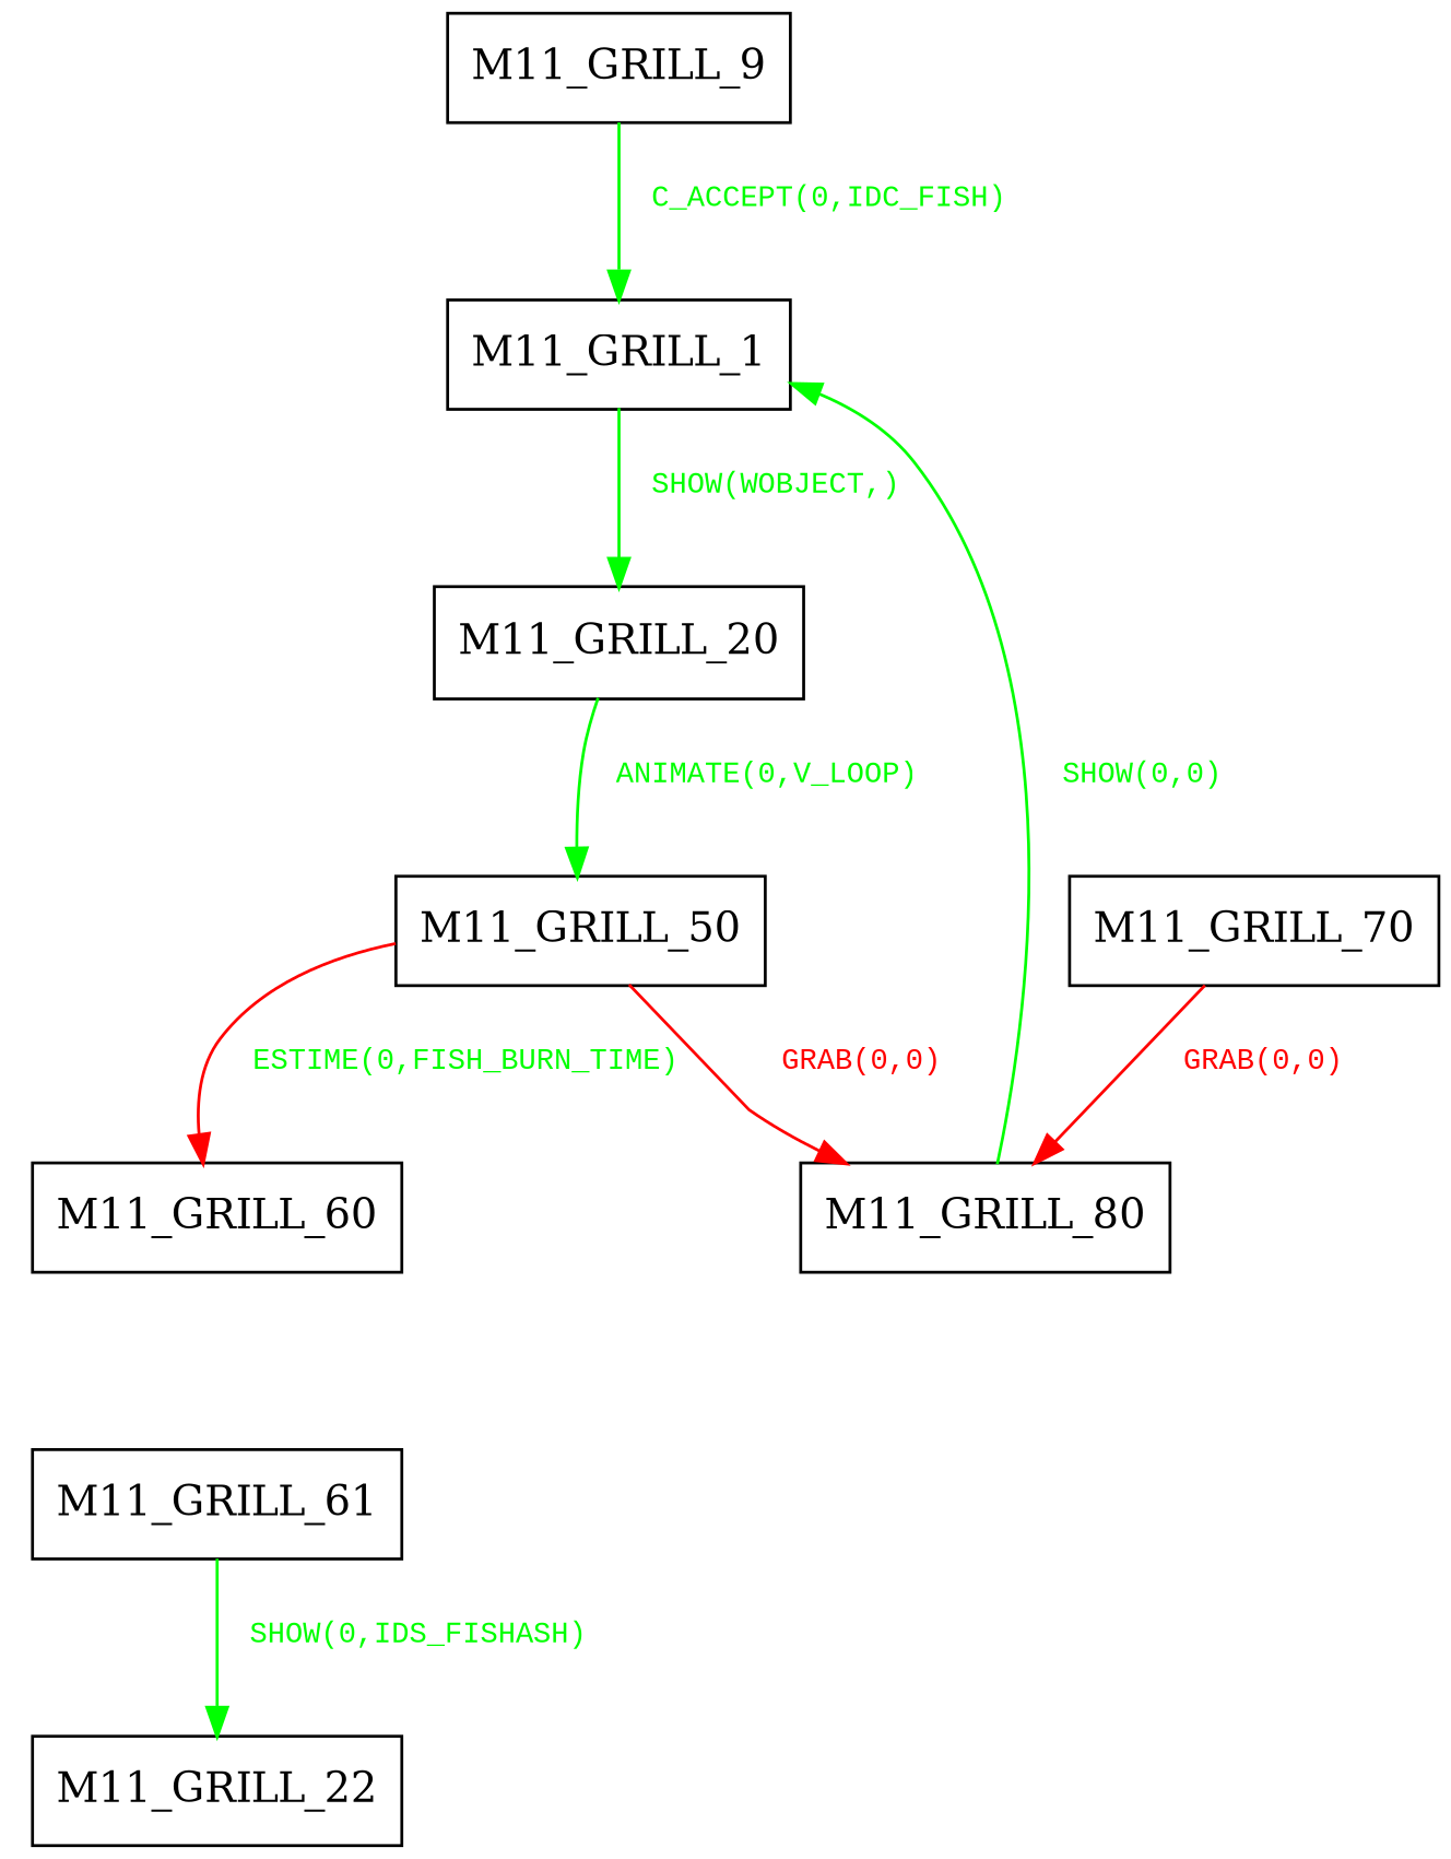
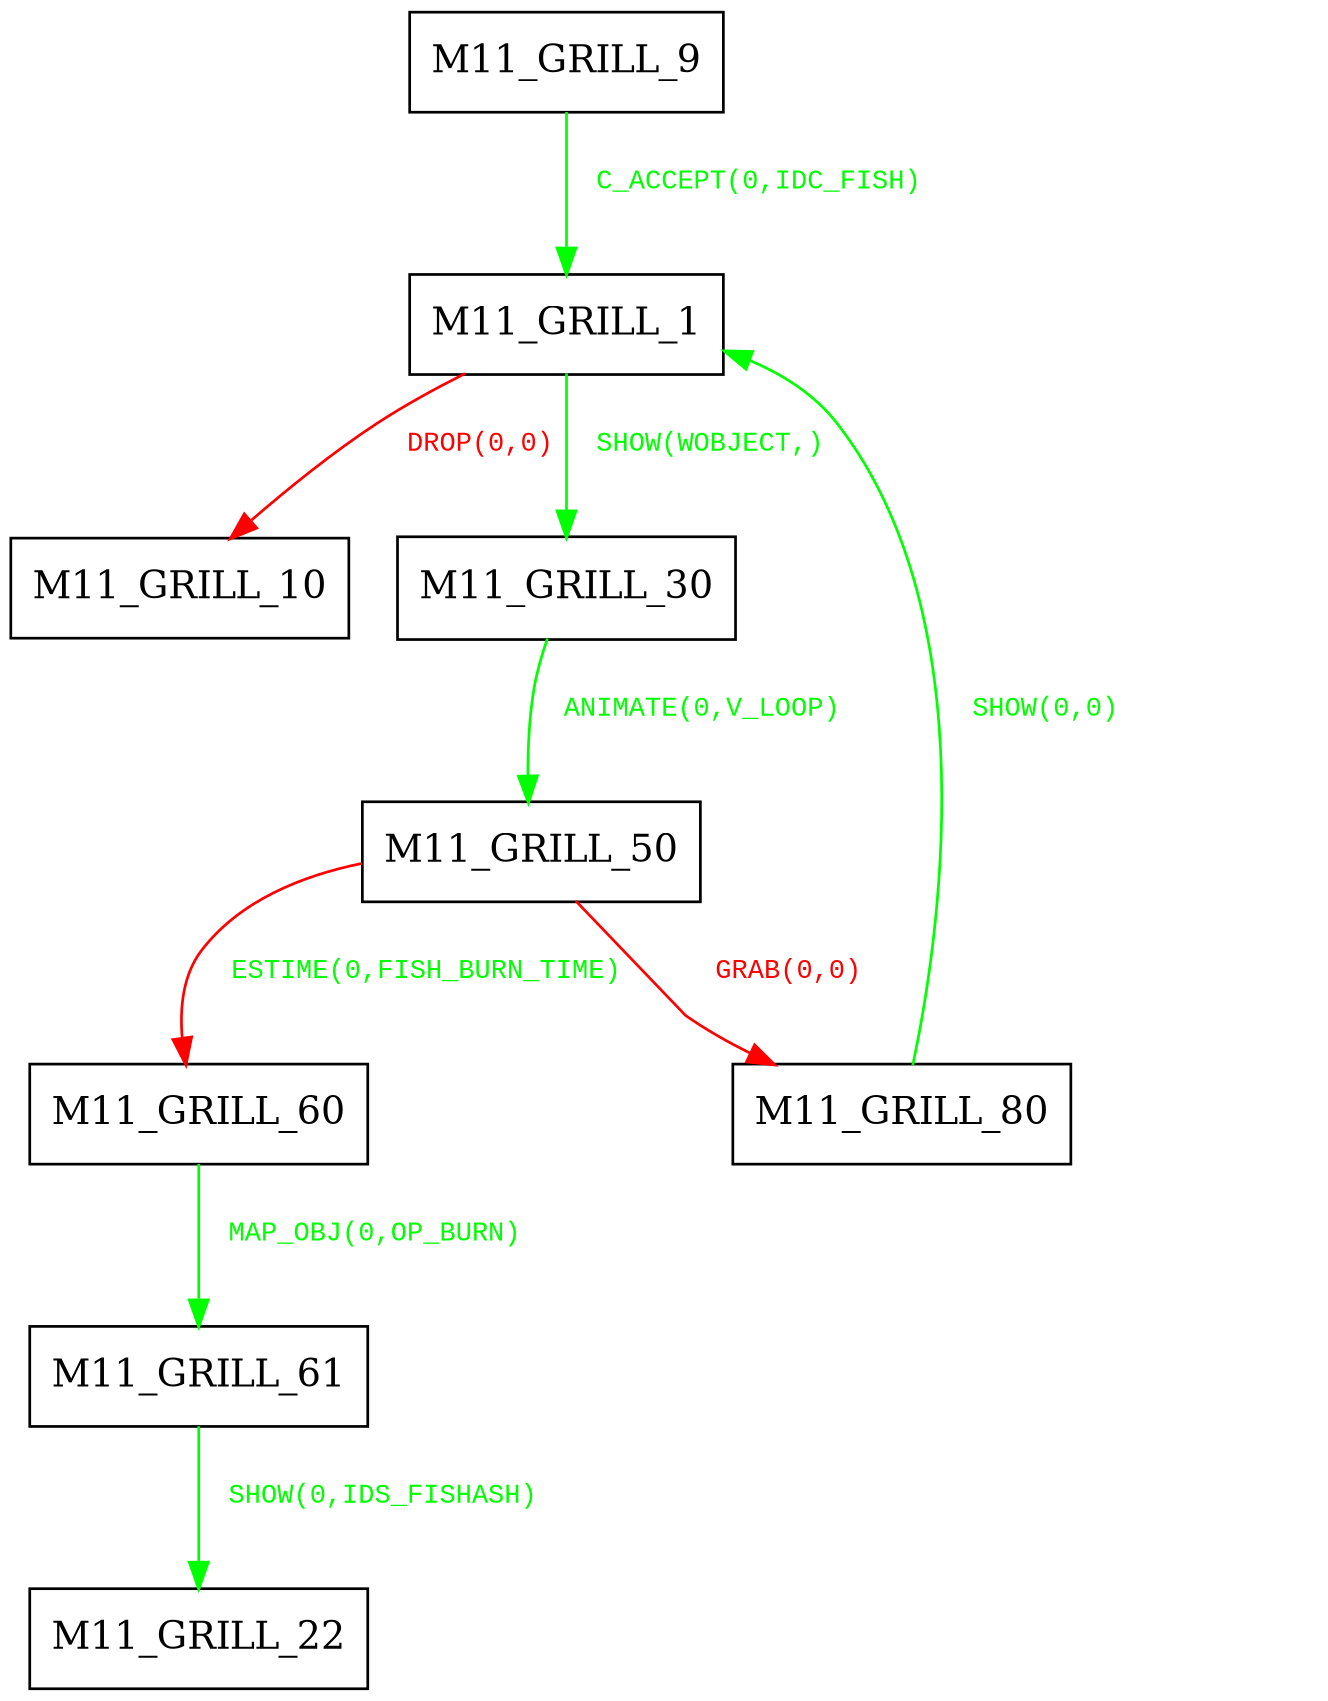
  digraph {
    node [shape=record]
    edge [color=green fontcolor=green]
    n1 [label=M11_GRILL_9]
    M11_GRILL_1
-   M11_GRILL_20
+   M11_GRILL_10
+   M11_GRILL_20 [label=M11_GRILL_30]
    M11_GRILL_50
    M11_GRILL_60
    M11_GRILL_80
    M11_GRILL_61
    n9 [label=M11_GRILL_22]
-   M11_GRILL_70
    n1 -> M11_GRILL_1 [label=< <font face="Courier New" point-size="10"> C_ACCEPT(0,IDC_FISH)<br/> </font>>]
+   M11_GRILL_1 -> M11_GRILL_10 [color=red fontcolor=red label=< <font face="Courier New" point-size="10"> DROP(0,0)<br/> </font>>]
    M11_GRILL_1 -> M11_GRILL_20 [label=< <font face="Courier New" point-size="10"> SHOW(WOBJECT,)<br/> </font>>]
    M11_GRILL_20 -> M11_GRILL_50 [label=< <font face="Courier New" point-size="10"> ANIMATE(0,V_LOOP)<br/> </font>>]
    M11_GRILL_50 -> M11_GRILL_60 [color=red label=< <font face="Courier New" point-size="10"> ESTIME(0,FISH_BURN_TIME)<br/> </font>>]
    M11_GRILL_50 -> M11_GRILL_80 [color=red fontcolor=red label=< <font face="Courier New" point-size="10"> GRAB(0,0)<br/> </font>>]
+   M11_GRILL_60 -> M11_GRILL_61 [label=< <font face="Courier New" point-size="10"> MAP_OBJ(0,OP_BURN)<br/> </font>>]
    M11_GRILL_80 -> M11_GRILL_1 [label=< <font face="Courier New" point-size="10"> SHOW(0,0)<br/> </font>>]
    M11_GRILL_61 -> n9 [label=< <font face="Courier New" point-size="10"> SHOW(0,IDS_FISHASH)<br/> </font>>]
-   M11_GRILL_70 -> M11_GRILL_80 [color=red fontcolor=red label=< <font face="Courier New" point-size="10"> GRAB(0,0)<br/> </font>>]
  }
